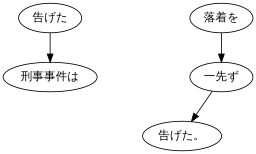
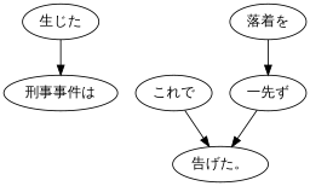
  digraph {
-   n1 [label="告げた"]
+   n1 [label="生じた"]
    n2 [label="刑事事件は"]
    n3 [label="告げた。"]
+   n4 [label="これで"]
    n5 [label="一先ず"]
    n6 [label="落着を"]
    n1 -> n2
+   n4 -> n3
    n5 -> n3
    n6 -> n5
  }
